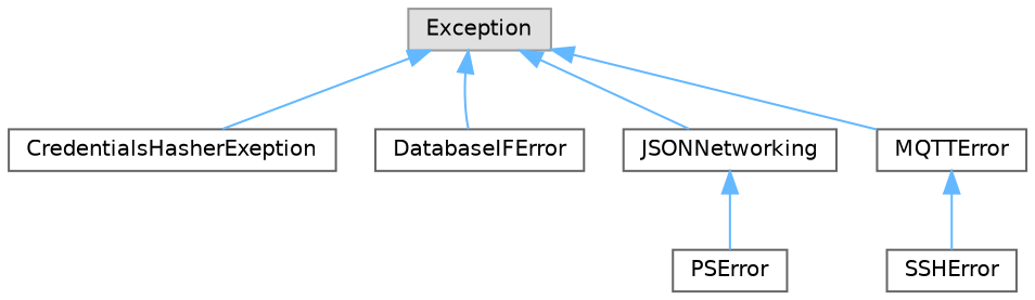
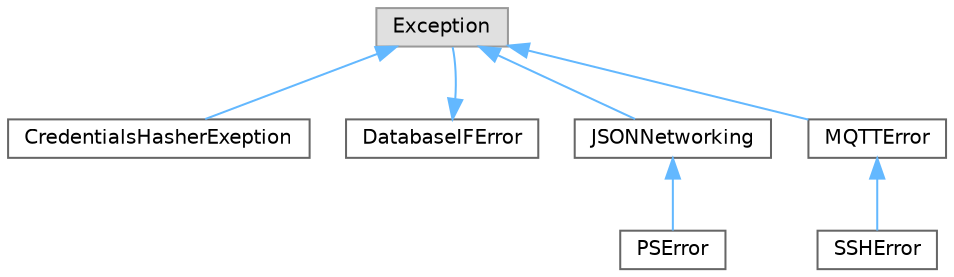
  digraph {
    rankdir=TB
    node [color=grey40 fillcolor=white fontname=Helvetica fontsize=10 shape=box style=filled]
    edge [color=steelblue1 dir=back fontname=Helvetica fontsize=10 labelfontname=Helvetica labelfontsize=10 style=solid]
    n1 [color=grey60 fillcolor="#E0E0E0" height=0.2 label=Exception width=0.4]
    n2 [height=0.2 label=CredentialsHasherExeption width=0.4]
    n3 [height=0.2 label=DatabaseIFError width=0.4]
    n4 [height=0.2 label=JSONNetworking width=0.4]
    n5 [height=0.2 label=MQTTError width=0.4]
    n6 [height=0.2 label=PSError width=0.4]
    n7 [height=0.2 label=SSHError width=0.4]
    n1 -> n2
-   n1 -> n3
+   n3 -> n1
    n1 -> n4
    n1 -> n5
    n4 -> n6
    n5 -> n7
  }
